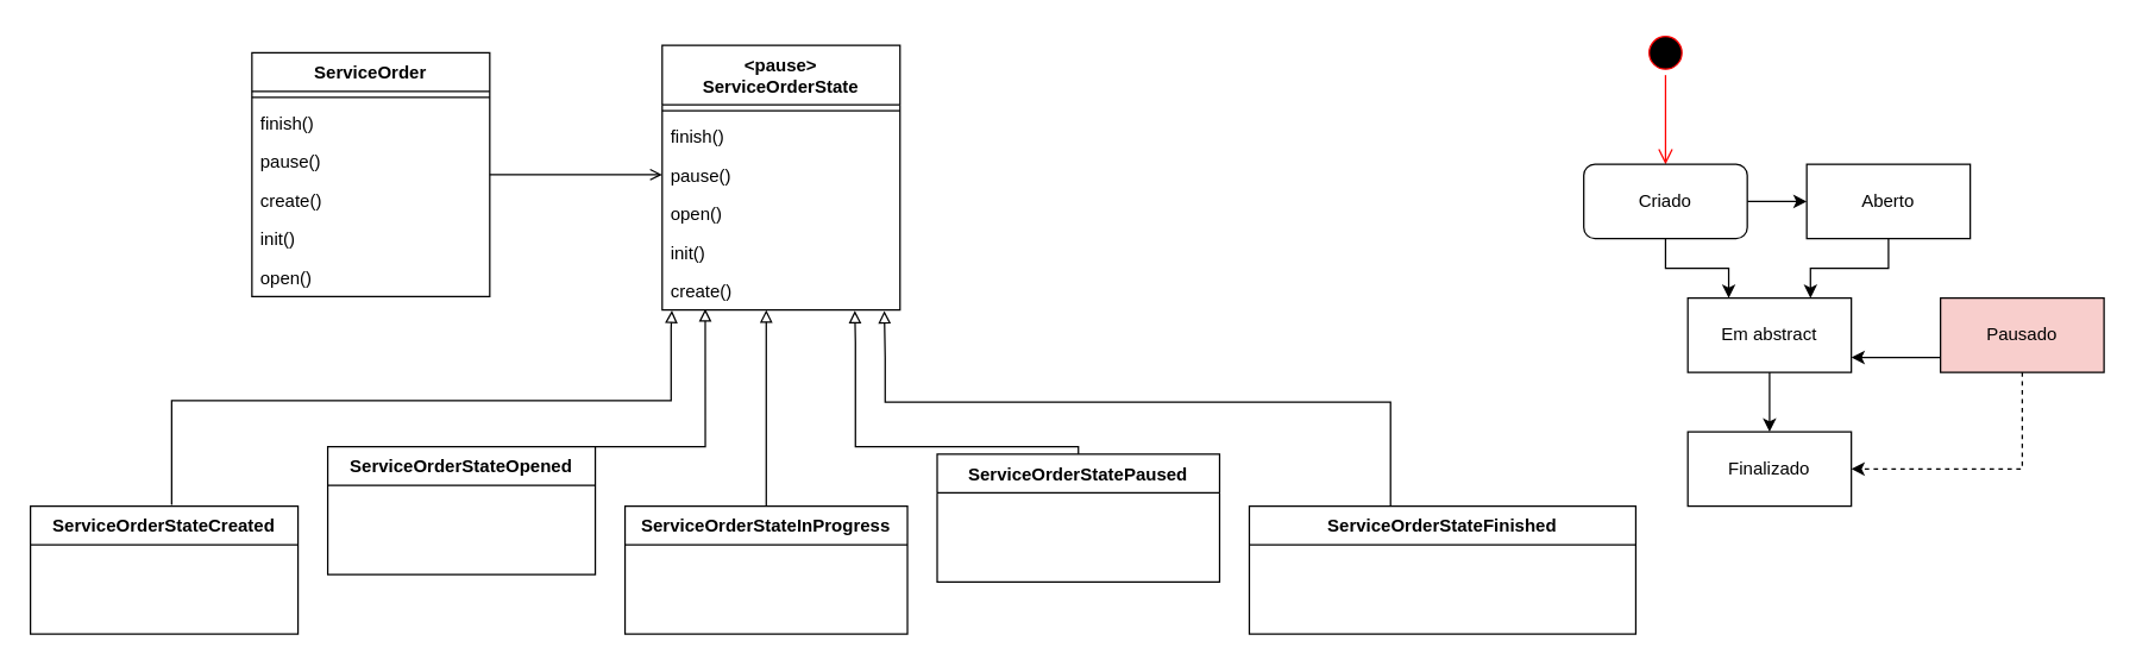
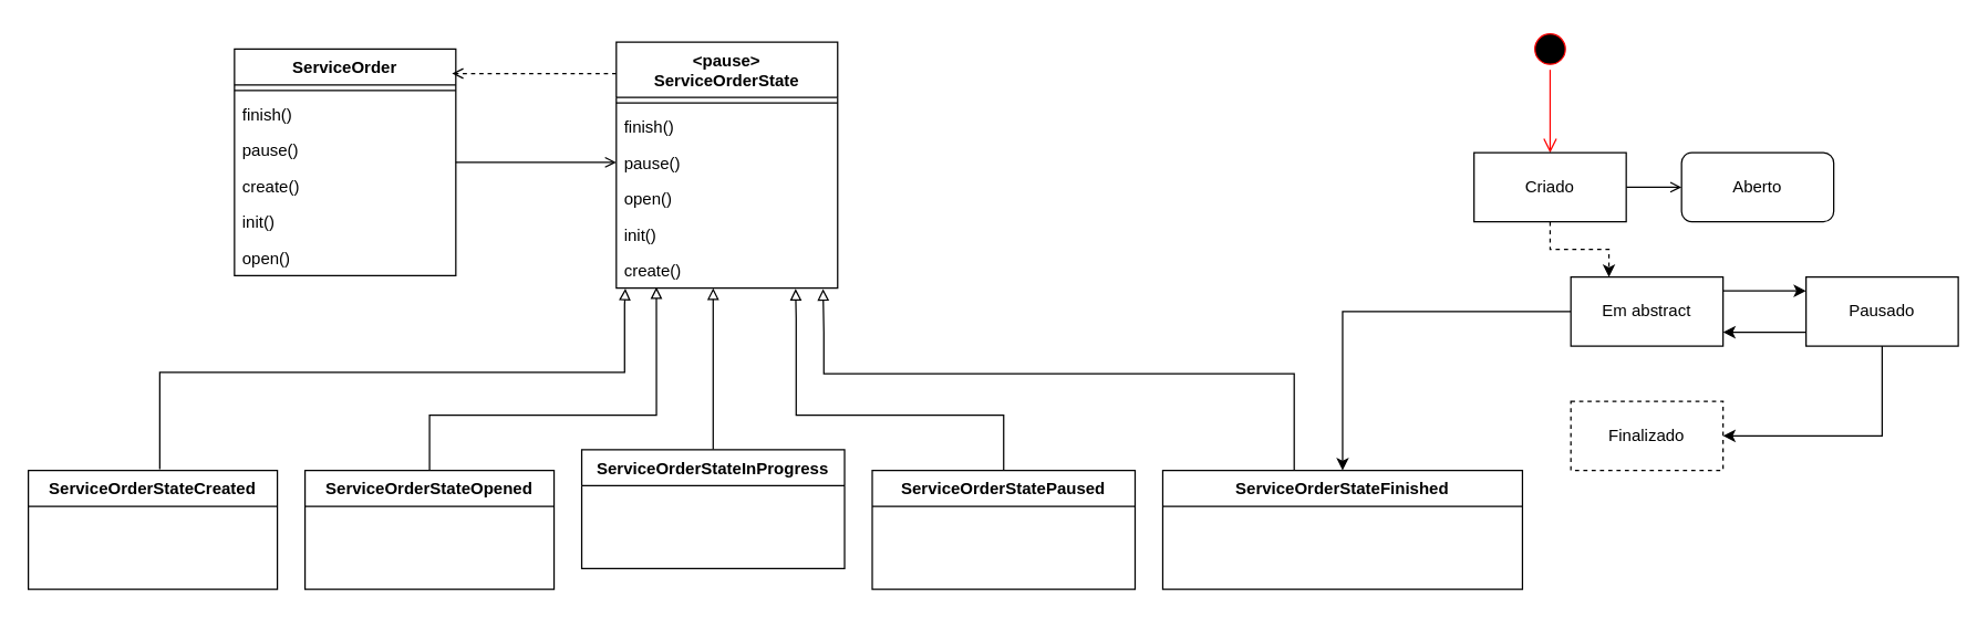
  <mxCell id="0" />
  <mxCell id="1" parent="0" />
  <mxCell id="2" value="&amp;lt;pause&amp;gt;&lt;div&gt;ServiceOrderState&lt;/div&gt;&lt;div&gt;&lt;br&gt;&lt;/div&gt;" style="swimlane;fontStyle=1;align=center;verticalAlign=top;childLayout=stackLayout;horizontal=1;startSize=40;horizontalStack=0;resizeParent=1;resizeParentMax=0;resizeLast=0;collapsible=1;marginBottom=0;whiteSpace=wrap;html=1;" vertex="1" parent="1"><mxGeometry x="445" y="30" width="160" height="178" as="geometry" /></mxCell>
  <mxCell id="3" value="" style="line;strokeWidth=1;fillColor=none;align=left;verticalAlign=middle;spacingTop=-1;spacingLeft=3;spacingRight=3;rotatable=0;labelPosition=right;points=[];portConstraint=eastwest;strokeColor=inherit;" vertex="1" parent="2"><mxGeometry y="40" width="160" height="8" as="geometry" /></mxCell>
  <mxCell id="4" value="finish()" style="text;strokeColor=none;fillColor=none;align=left;verticalAlign=top;spacingLeft=4;spacingRight=4;overflow=hidden;rotatable=0;points=[[0,0.5],[1,0.5]];portConstraint=eastwest;whiteSpace=wrap;html=1;" vertex="1" parent="2"><mxGeometry y="48" width="160" height="26" as="geometry" /></mxCell>
  <mxCell id="5" value="pause()" style="text;strokeColor=none;fillColor=none;align=left;verticalAlign=top;spacingLeft=4;spacingRight=4;overflow=hidden;rotatable=0;points=[[0,0.5],[1,0.5]];portConstraint=eastwest;whiteSpace=wrap;html=1;" vertex="1" parent="2"><mxGeometry y="74" width="160" height="26" as="geometry" /></mxCell>
  <mxCell id="6" value="open()" style="text;strokeColor=none;fillColor=none;align=left;verticalAlign=top;spacingLeft=4;spacingRight=4;overflow=hidden;rotatable=0;points=[[0,0.5],[1,0.5]];portConstraint=eastwest;whiteSpace=wrap;html=1;" vertex="1" parent="2"><mxGeometry y="100" width="160" height="26" as="geometry" /></mxCell>
  <mxCell id="7" value="init()" style="text;strokeColor=none;fillColor=none;align=left;verticalAlign=top;spacingLeft=4;spacingRight=4;overflow=hidden;rotatable=0;points=[[0,0.5],[1,0.5]];portConstraint=eastwest;whiteSpace=wrap;html=1;" vertex="1" parent="2"><mxGeometry y="126" width="160" height="26" as="geometry" /></mxCell>
  <mxCell id="8" value="create()" style="text;strokeColor=none;fillColor=none;align=left;verticalAlign=top;spacingLeft=4;spacingRight=4;overflow=hidden;rotatable=0;points=[[0,0.5],[1,0.5]];portConstraint=eastwest;whiteSpace=wrap;html=1;" vertex="1" parent="2"><mxGeometry y="152" width="160" height="26" as="geometry" /></mxCell>
  <mxCell id="9" style="edgeStyle=orthogonalEdgeStyle;rounded=0;orthogonalLoop=1;jettySize=auto;html=1;entryX=0;entryY=0.5;entryDx=0;entryDy=0;endArrow=open;endFill=0;" edge="1" parent="1" source="10" target="5"><mxGeometry relative="1" as="geometry" /></mxCell>
  <mxCell id="10" value="&lt;div&gt;ServiceOrder&lt;/div&gt;&lt;div&gt;&lt;br&gt;&lt;/div&gt;" style="swimlane;fontStyle=1;align=center;verticalAlign=top;childLayout=stackLayout;horizontal=1;startSize=26;horizontalStack=0;resizeParent=1;resizeParentMax=0;resizeLast=0;collapsible=1;marginBottom=0;whiteSpace=wrap;html=1;" vertex="1" parent="1"><mxGeometry x="169" y="35" width="160" height="164" as="geometry" /></mxCell>
  <mxCell id="11" value="" style="line;strokeWidth=1;fillColor=none;align=left;verticalAlign=middle;spacingTop=-1;spacingLeft=3;spacingRight=3;rotatable=0;labelPosition=right;points=[];portConstraint=eastwest;strokeColor=inherit;" vertex="1" parent="10"><mxGeometry y="26" width="160" height="8" as="geometry" /></mxCell>
  <mxCell id="12" value="finish()" style="text;strokeColor=none;fillColor=none;align=left;verticalAlign=top;spacingLeft=4;spacingRight=4;overflow=hidden;rotatable=0;points=[[0,0.5],[1,0.5]];portConstraint=eastwest;whiteSpace=wrap;html=1;" vertex="1" parent="10"><mxGeometry y="34" width="160" height="26" as="geometry" /></mxCell>
  <mxCell id="13" value="pause()" style="text;strokeColor=none;fillColor=none;align=left;verticalAlign=top;spacingLeft=4;spacingRight=4;overflow=hidden;rotatable=0;points=[[0,0.5],[1,0.5]];portConstraint=eastwest;whiteSpace=wrap;html=1;" vertex="1" parent="10"><mxGeometry y="60" width="160" height="26" as="geometry" /></mxCell>
  <mxCell id="14" value="create()" style="text;strokeColor=none;fillColor=none;align=left;verticalAlign=top;spacingLeft=4;spacingRight=4;overflow=hidden;rotatable=0;points=[[0,0.5],[1,0.5]];portConstraint=eastwest;whiteSpace=wrap;html=1;" vertex="1" parent="10"><mxGeometry y="86" width="160" height="26" as="geometry" /></mxCell>
  <mxCell id="15" value="init()" style="text;strokeColor=none;fillColor=none;align=left;verticalAlign=top;spacingLeft=4;spacingRight=4;overflow=hidden;rotatable=0;points=[[0,0.5],[1,0.5]];portConstraint=eastwest;whiteSpace=wrap;html=1;" vertex="1" parent="10"><mxGeometry y="112" width="160" height="26" as="geometry" /></mxCell>
  <mxCell id="16" value="open()" style="text;strokeColor=none;fillColor=none;align=left;verticalAlign=top;spacingLeft=4;spacingRight=4;overflow=hidden;rotatable=0;points=[[0,0.5],[1,0.5]];portConstraint=eastwest;whiteSpace=wrap;html=1;" vertex="1" parent="10"><mxGeometry y="138" width="160" height="26" as="geometry" /></mxCell>
  <mxCell id="17" value="&lt;div&gt;ServiceOrderStateCreated&lt;/div&gt;&lt;div&gt;&lt;br&gt;&lt;/div&gt;" style="swimlane;fontStyle=1;align=center;verticalAlign=top;childLayout=stackLayout;horizontal=1;startSize=26;horizontalStack=0;resizeParent=1;resizeParentMax=0;resizeLast=0;collapsible=1;marginBottom=0;whiteSpace=wrap;html=1;" vertex="1" parent="1"><mxGeometry x="20" y="340" width="180" height="86" as="geometry" /></mxCell>
  <mxCell id="18" style="edgeStyle=orthogonalEdgeStyle;rounded=0;orthogonalLoop=1;jettySize=auto;html=1;endArrow=block;endFill=0;entryX=0.181;entryY=0.973;entryDx=0;entryDy=0;entryPerimeter=0;" edge="1" parent="1" source="19" target="8"><mxGeometry relative="1" as="geometry"><mxPoint x="525" y="230" as="targetPoint" /><Array as="points"><mxPoint x="310" y="300" /><mxPoint x="474" y="300" /><mxPoint x="474" y="240" /></Array></mxGeometry></mxCell>
- <mxCell id="19" value="&lt;div&gt;ServiceOrderStateOpened&lt;/div&gt;" style="swimlane;fontStyle=1;align=center;verticalAlign=top;childLayout=stackLayout;horizontal=1;startSize=26;horizontalStack=0;resizeParent=1;resizeParentMax=0;resizeLast=0;collapsible=1;marginBottom=0;whiteSpace=wrap;html=1;" vertex="1" parent="1"><mxGeometry x="220" y="300" width="180" height="86" as="geometry" /></mxCell>
+ <mxCell id="19" value="&lt;div&gt;ServiceOrderStateOpened&lt;/div&gt;" style="swimlane;fontStyle=1;align=center;verticalAlign=top;childLayout=stackLayout;horizontal=1;startSize=26;horizontalStack=0;resizeParent=1;resizeParentMax=0;resizeLast=0;collapsible=1;marginBottom=0;whiteSpace=wrap;html=1;" vertex="1" parent="1"><mxGeometry x="220" y="340" width="180" height="86" as="geometry" /></mxCell>
  <mxCell id="20" value="" style="edgeStyle=orthogonalEdgeStyle;rounded=0;orthogonalLoop=1;jettySize=auto;html=1;endArrow=block;endFill=0;" edge="1" parent="1" source="21" target="8"><mxGeometry relative="1" as="geometry"><Array as="points"><mxPoint x="515" y="250" /><mxPoint x="515" y="250" /></Array></mxGeometry></mxCell>
- <mxCell id="21" value="&lt;div&gt;ServiceOrderStateInProgress&lt;/div&gt;" style="swimlane;fontStyle=1;align=center;verticalAlign=top;childLayout=stackLayout;horizontal=1;startSize=26;horizontalStack=0;resizeParent=1;resizeParentMax=0;resizeLast=0;collapsible=1;marginBottom=0;whiteSpace=wrap;html=1;" vertex="1" parent="1"><mxGeometry x="420" y="340" width="190" height="86" as="geometry" /></mxCell>
- <mxCell id="22" value="&lt;div&gt;ServiceOrderStatePaused&lt;/div&gt;" style="swimlane;fontStyle=1;align=center;verticalAlign=top;childLayout=stackLayout;horizontal=1;startSize=26;horizontalStack=0;resizeParent=1;resizeParentMax=0;resizeLast=0;collapsible=1;marginBottom=0;whiteSpace=wrap;html=1;" vertex="1" parent="1"><mxGeometry x="630" y="305" width="190" height="86" as="geometry" /></mxCell>
+ <mxCell id="21" value="&lt;div&gt;ServiceOrderStateInProgress&lt;/div&gt;" style="swimlane;fontStyle=1;align=center;verticalAlign=top;childLayout=stackLayout;horizontal=1;startSize=26;horizontalStack=0;resizeParent=1;resizeParentMax=0;resizeLast=0;collapsible=1;marginBottom=0;whiteSpace=wrap;html=1;" vertex="1" parent="1"><mxGeometry x="420" y="325" width="190" height="86" as="geometry" /></mxCell>
+ <mxCell id="22" value="&lt;div&gt;ServiceOrderStatePaused&lt;/div&gt;" style="swimlane;fontStyle=1;align=center;verticalAlign=top;childLayout=stackLayout;horizontal=1;startSize=26;horizontalStack=0;resizeParent=1;resizeParentMax=0;resizeLast=0;collapsible=1;marginBottom=0;whiteSpace=wrap;html=1;" vertex="1" parent="1"><mxGeometry x="630" y="340" width="190" height="86" as="geometry" /></mxCell>
  <mxCell id="23" value="&lt;div&gt;ServiceOrderStateFinished&lt;/div&gt;" style="swimlane;fontStyle=1;align=center;verticalAlign=top;childLayout=stackLayout;horizontal=1;startSize=26;horizontalStack=0;resizeParent=1;resizeParentMax=0;resizeLast=0;collapsible=1;marginBottom=0;whiteSpace=wrap;html=1;" vertex="1" parent="1"><mxGeometry x="840" y="340" width="260" height="86" as="geometry" /></mxCell>
  <mxCell id="24" value="" style="ellipse;html=1;shape=startState;fillColor=#000000;strokeColor=#ff0000;" vertex="1" parent="1"><mxGeometry x="1105" y="20" width="30" height="30" as="geometry" /></mxCell>
  <mxCell id="25" value="" style="edgeStyle=orthogonalEdgeStyle;html=1;verticalAlign=bottom;endArrow=open;endSize=8;strokeColor=#ff0000;rounded=0;entryX=0.5;entryY=0;entryDx=0;entryDy=0;" edge="1" source="24" parent="1" target="28"><mxGeometry relative="1" as="geometry"><mxPoint x="1130" y="110" as="targetPoint" /></mxGeometry></mxCell>
- <mxCell id="26" style="edgeStyle=orthogonalEdgeStyle;rounded=0;orthogonalLoop=1;jettySize=auto;html=1;entryX=0.25;entryY=0;entryDx=0;entryDy=0;" edge="1" parent="1" source="28" target="33"><mxGeometry relative="1" as="geometry" /></mxCell>
- <mxCell id="27" style="edgeStyle=orthogonalEdgeStyle;rounded=0;orthogonalLoop=1;jettySize=auto;html=1;" edge="1" parent="1" source="28" target="30"><mxGeometry relative="1" as="geometry" /></mxCell>
- <mxCell id="28" value="Criado" style="html=1;whiteSpace=wrap;rounded=1;" vertex="1" parent="1"><mxGeometry x="1065" y="110" width="110" height="50" as="geometry" /></mxCell>
- <mxCell id="29" style="edgeStyle=orthogonalEdgeStyle;rounded=0;orthogonalLoop=1;jettySize=auto;html=1;entryX=0.75;entryY=0;entryDx=0;entryDy=0;" edge="1" parent="1" source="30" target="33"><mxGeometry relative="1" as="geometry" /></mxCell>
- <mxCell id="30" value="Aberto" style="html=1;whiteSpace=wrap;" vertex="1" parent="1"><mxGeometry x="1215" y="110" width="110" height="50" as="geometry" /></mxCell>
- <mxCell id="32" style="edgeStyle=orthogonalEdgeStyle;rounded=0;orthogonalLoop=1;jettySize=auto;html=1;entryX=0.5;entryY=0;entryDx=0;entryDy=0;" edge="1" parent="1" source="33" target="37"><mxGeometry relative="1" as="geometry" /></mxCell>
+ <mxCell id="26" style="edgeStyle=orthogonalEdgeStyle;rounded=0;orthogonalLoop=1;jettySize=auto;html=1;entryX=0.25;entryY=0;entryDx=0;entryDy=0;dashed=1;" edge="1" parent="1" source="28" target="33"><mxGeometry relative="1" as="geometry" /></mxCell>
+ <mxCell id="27" style="edgeStyle=orthogonalEdgeStyle;rounded=0;orthogonalLoop=1;jettySize=auto;html=1;endArrow=open;" edge="1" parent="1" source="28" target="30"><mxGeometry relative="1" as="geometry" /></mxCell>
+ <mxCell id="28" value="Criado" style="html=1;whiteSpace=wrap;" vertex="1" parent="1"><mxGeometry x="1065" y="110" width="110" height="50" as="geometry" /></mxCell>
+ <mxCell id="30" value="Aberto" style="html=1;whiteSpace=wrap;rounded=1;" vertex="1" parent="1"><mxGeometry x="1215" y="110" width="110" height="50" as="geometry" /></mxCell>
+ <mxCell id="31" value="" style="edgeStyle=orthogonalEdgeStyle;rounded=0;orthogonalLoop=1;jettySize=auto;html=1;" edge="1" parent="1" source="33" target="36"><mxGeometry relative="1" as="geometry"><Array as="points"><mxPoint x="1275" y="210" /><mxPoint x="1275" y="210" /></Array></mxGeometry></mxCell>
+ <mxCell id="32" style="edgeStyle=orthogonalEdgeStyle;rounded=0;orthogonalLoop=1;jettySize=auto;html=1;" edge="1" parent="1" source="33" target="23"><mxGeometry relative="1" as="geometry" /></mxCell>
  <mxCell id="33" value="Em abstract" style="html=1;whiteSpace=wrap;" vertex="1" parent="1"><mxGeometry x="1135" y="200" width="110" height="50" as="geometry" /></mxCell>
  <mxCell id="34" style="edgeStyle=orthogonalEdgeStyle;rounded=0;orthogonalLoop=1;jettySize=auto;html=1;" edge="1" parent="1"><mxGeometry relative="1" as="geometry"><mxPoint x="1305" y="240" as="sourcePoint" /><mxPoint x="1245" y="240" as="targetPoint" /></mxGeometry></mxCell>
- <mxCell id="35" style="edgeStyle=orthogonalEdgeStyle;rounded=0;orthogonalLoop=1;jettySize=auto;html=1;entryX=1;entryY=0.5;entryDx=0;entryDy=0;dashed=1;" edge="1" parent="1" source="36" target="37"><mxGeometry relative="1" as="geometry"><Array as="points"><mxPoint x="1360" y="315" /></Array></mxGeometry></mxCell>
- <mxCell id="36" value="Pausado" style="html=1;whiteSpace=wrap;fillColor=#f8cecc;" vertex="1" parent="1"><mxGeometry x="1305" y="200" width="110" height="50" as="geometry" /></mxCell>
- <mxCell id="37" value="Finalizado" style="html=1;whiteSpace=wrap;" vertex="1" parent="1"><mxGeometry x="1135" y="290" width="110" height="50" as="geometry" /></mxCell>
+ <mxCell id="35" style="edgeStyle=orthogonalEdgeStyle;rounded=0;orthogonalLoop=1;jettySize=auto;html=1;entryX=1;entryY=0.5;entryDx=0;entryDy=0;" edge="1" parent="1" source="36" target="37"><mxGeometry relative="1" as="geometry"><Array as="points"><mxPoint x="1360" y="315" /></Array></mxGeometry></mxCell>
+ <mxCell id="36" value="Pausado" style="html=1;whiteSpace=wrap;" vertex="1" parent="1"><mxGeometry x="1305" y="200" width="110" height="50" as="geometry" /></mxCell>
+ <mxCell id="37" value="Finalizado" style="html=1;whiteSpace=wrap;dashed=1;" vertex="1" parent="1"><mxGeometry x="1135" y="290" width="110" height="50" as="geometry" /></mxCell>
  <mxCell id="38" style="edgeStyle=orthogonalEdgeStyle;rounded=0;orthogonalLoop=1;jettySize=auto;html=1;entryX=0.041;entryY=1.013;entryDx=0;entryDy=0;entryPerimeter=0;endArrow=block;endFill=0;" edge="1" parent="1" target="8"><mxGeometry relative="1" as="geometry"><mxPoint x="115" y="339.04" as="sourcePoint" /><mxPoint x="453.2" y="230" as="targetPoint" /><Array as="points"><mxPoint x="115" y="269" /><mxPoint x="451" y="269" /><mxPoint x="451" y="220" /><mxPoint x="452" y="220" /></Array></mxGeometry></mxCell>
  <mxCell id="39" style="edgeStyle=orthogonalEdgeStyle;rounded=0;orthogonalLoop=1;jettySize=auto;html=1;entryX=0.81;entryY=1.018;entryDx=0;entryDy=0;entryPerimeter=0;endArrow=block;endFill=0;" edge="1" parent="1" source="22" target="8"><mxGeometry relative="1" as="geometry"><Array as="points"><mxPoint x="725" y="300" /><mxPoint x="575" y="300" /><mxPoint x="575" y="230" /></Array></mxGeometry></mxCell>
  <mxCell id="40" style="edgeStyle=orthogonalEdgeStyle;rounded=0;orthogonalLoop=1;jettySize=auto;html=1;entryX=0.934;entryY=1.023;entryDx=0;entryDy=0;entryPerimeter=0;endArrow=block;endFill=0;" edge="1" parent="1" source="23" target="8"><mxGeometry relative="1" as="geometry"><Array as="points"><mxPoint x="935" y="270" /><mxPoint x="595" y="270" /><mxPoint x="595" y="240" /><mxPoint x="594" y="240" /></Array></mxGeometry></mxCell>
+ <mxCell id="41" style="edgeStyle=orthogonalEdgeStyle;rounded=0;orthogonalLoop=1;jettySize=auto;html=1;entryX=0.983;entryY=0.108;entryDx=0;entryDy=0;entryPerimeter=0;dashed=1;endArrow=open;endFill=0;" edge="1" parent="1" source="2" target="10"><mxGeometry relative="1" as="geometry"><Array as="points"><mxPoint x="387" y="53" /></Array></mxGeometry></mxCell>
